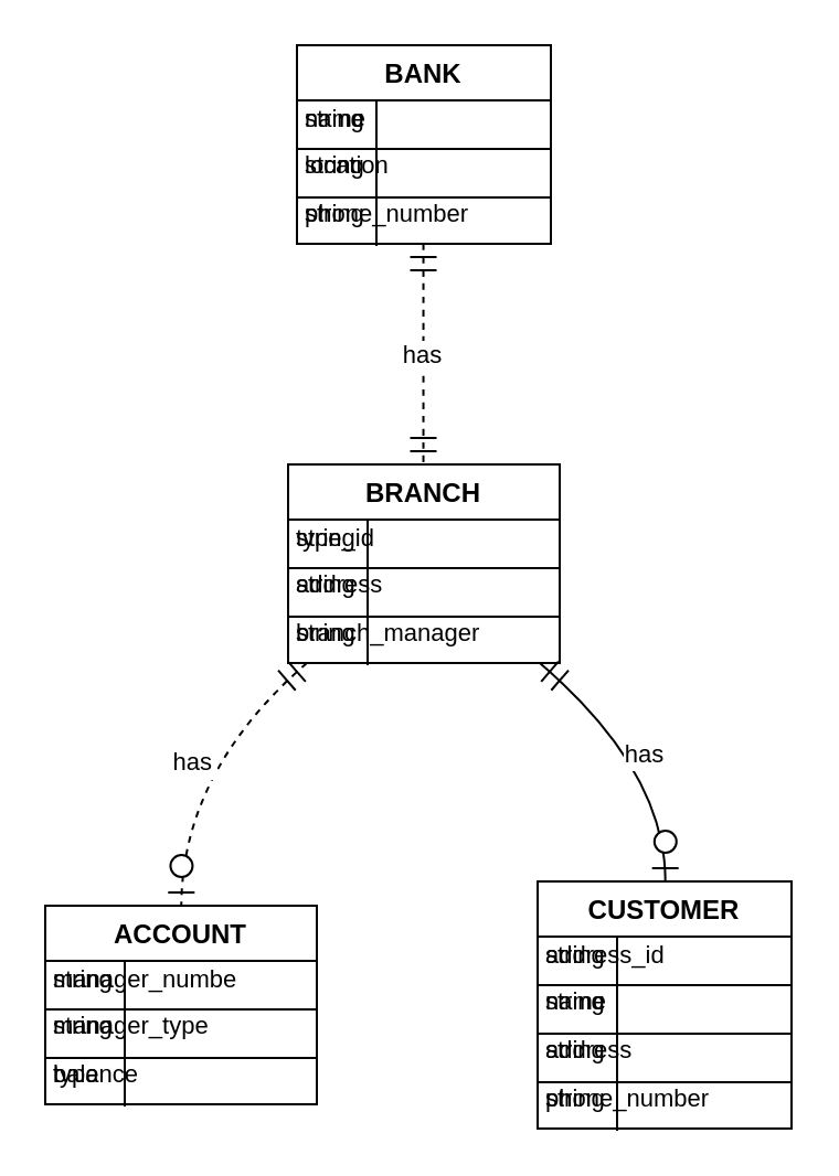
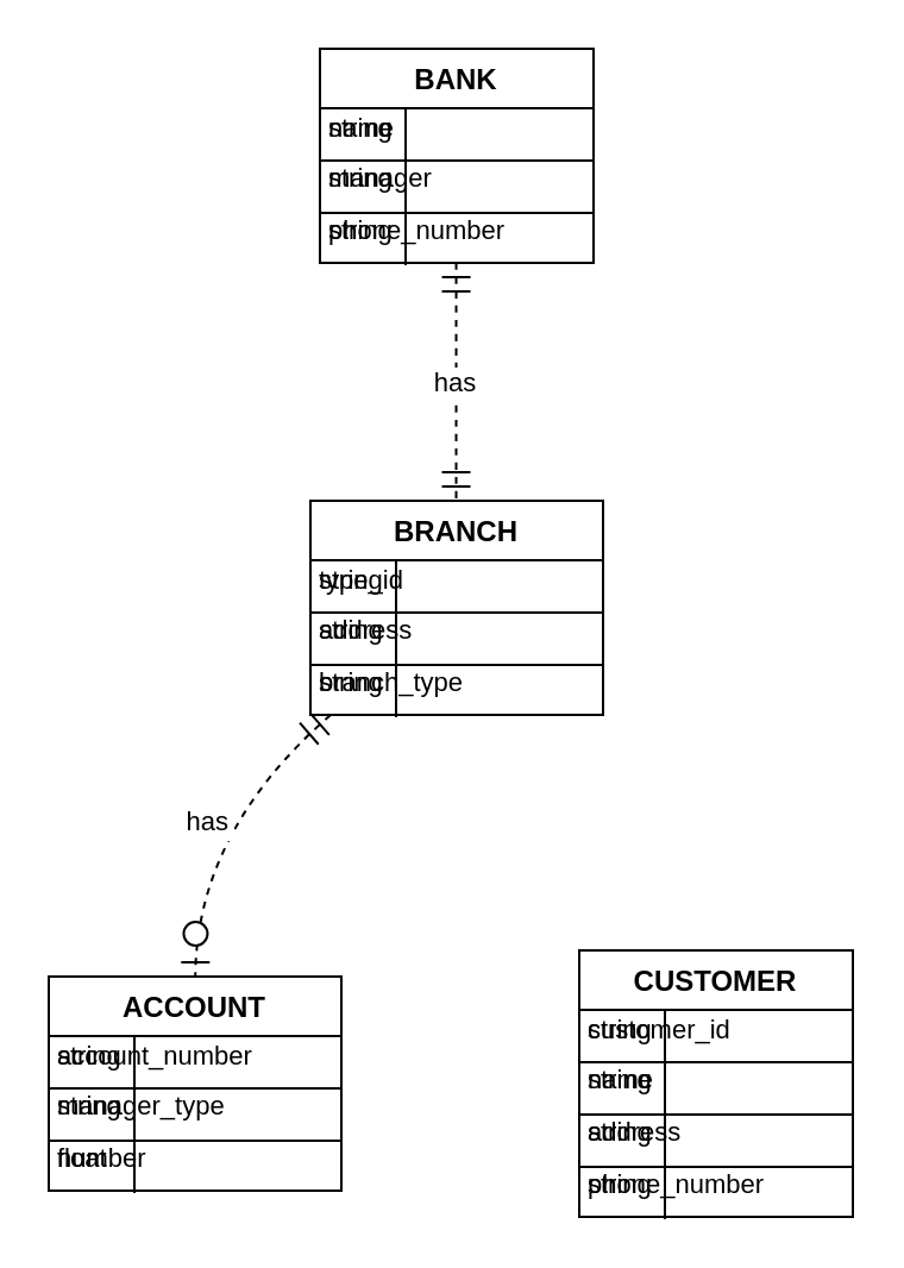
  <mxCell id="0" />
  <mxCell id="1" parent="0" />
  <mxCell id="2" value="BANK" style="shape=table;startSize=25;container=1;collapsible=0;childLayout=tableLayout;fixedRows=1;rowLines=1;fontStyle=1;align=center;resizeLast=1;" vertex="1" parent="1"><mxGeometry x="134" y="20" width="115" height="90" as="geometry" /></mxCell>
  <mxCell id="3" style="shape=tableRow;horizontal=0;startSize=0;swimlaneHead=0;swimlaneBody=0;fillColor=none;collapsible=0;dropTarget=0;points=[[0,0.5],[1,0.5]];portConstraint=eastwest;top=0;left=0;right=0;bottom=0;" vertex="1" parent="2"><mxGeometry y="22" width="115" height="22" as="geometry" /></mxCell>
  <mxCell id="4" value="string" style="shape=partialRectangle;connectable=0;fillColor=none;top=0;left=0;bottom=0;right=0;align=left;spacingLeft=2;overflow=hidden;fontSize=11;" vertex="1" parent="3"><mxGeometry width="36" height="22" as="geometry" /></mxCell>
  <mxCell id="5" value="name" style="shape=partialRectangle;connectable=0;fillColor=none;top=0;left=0;bottom=0;right=0;align=left;spacingLeft=2;overflow=hidden;fontSize=11;" vertex="1" parent="3"><mxGeometry width="79" height="22" as="geometry" /></mxCell>
  <mxCell id="6" style="shape=tableRow;horizontal=0;startSize=0;swimlaneHead=0;swimlaneBody=0;fillColor=none;collapsible=0;dropTarget=0;points=[[0,0.5],[1,0.5]];portConstraint=eastwest;top=0;left=0;right=0;bottom=0;" vertex="1" parent="2"><mxGeometry y="43" width="115" height="22" as="geometry" /></mxCell>
  <mxCell id="7" value="string" style="shape=partialRectangle;connectable=0;fillColor=none;top=0;left=0;bottom=0;right=0;align=left;spacingLeft=2;overflow=hidden;fontSize=11;" vertex="1" parent="6"><mxGeometry width="36" height="22" as="geometry" /></mxCell>
- <mxCell id="8" value="location" style="shape=partialRectangle;connectable=0;fillColor=none;top=0;left=0;bottom=0;right=0;align=left;spacingLeft=2;overflow=hidden;fontSize=11;" vertex="1" parent="6"><mxGeometry width="79" height="22" as="geometry" /></mxCell>
+ <mxCell id="8" value="manager" style="shape=partialRectangle;connectable=0;fillColor=none;top=0;left=0;bottom=0;right=0;align=left;spacingLeft=2;overflow=hidden;fontSize=11;" vertex="1" parent="6"><mxGeometry width="79" height="22" as="geometry" /></mxCell>
  <mxCell id="9" style="shape=tableRow;horizontal=0;startSize=0;swimlaneHead=0;swimlaneBody=0;fillColor=none;collapsible=0;dropTarget=0;points=[[0,0.5],[1,0.5]];portConstraint=eastwest;top=0;left=0;right=0;bottom=0;" vertex="1" parent="2"><mxGeometry y="65" width="115" height="22" as="geometry" /></mxCell>
  <mxCell id="10" value="string" style="shape=partialRectangle;connectable=0;fillColor=none;top=0;left=0;bottom=0;right=0;align=left;spacingLeft=2;overflow=hidden;fontSize=11;" vertex="1" parent="9"><mxGeometry width="36" height="22" as="geometry" /></mxCell>
  <mxCell id="11" value="phone_number" style="shape=partialRectangle;connectable=0;fillColor=none;top=0;left=0;bottom=0;right=0;align=left;spacingLeft=2;overflow=hidden;fontSize=11;" vertex="1" parent="9"><mxGeometry width="79" height="22" as="geometry" /></mxCell>
  <mxCell id="12" value="BRANCH" style="shape=table;startSize=25;container=1;collapsible=0;childLayout=tableLayout;fixedRows=1;rowLines=1;fontStyle=1;align=center;resizeLast=1;" vertex="1" parent="1"><mxGeometry x="130" y="210" width="123" height="90" as="geometry" /></mxCell>
  <mxCell id="13" style="shape=tableRow;horizontal=0;startSize=0;swimlaneHead=0;swimlaneBody=0;fillColor=none;collapsible=0;dropTarget=0;points=[[0,0.5],[1,0.5]];portConstraint=eastwest;top=0;left=0;right=0;bottom=0;" vertex="1" parent="12"><mxGeometry y="22" width="123" height="22" as="geometry" /></mxCell>
  <mxCell id="14" value="string" style="shape=partialRectangle;connectable=0;fillColor=none;top=0;left=0;bottom=0;right=0;align=left;spacingLeft=2;overflow=hidden;fontSize=11;" vertex="1" parent="13"><mxGeometry width="36" height="22" as="geometry" /></mxCell>
  <mxCell id="15" value="type_id" style="shape=partialRectangle;connectable=0;fillColor=none;top=0;left=0;bottom=0;right=0;align=left;spacingLeft=2;overflow=hidden;fontSize=11;" vertex="1" parent="13"><mxGeometry width="87" height="22" as="geometry" /></mxCell>
  <mxCell id="16" style="shape=tableRow;horizontal=0;startSize=0;swimlaneHead=0;swimlaneBody=0;fillColor=none;collapsible=0;dropTarget=0;points=[[0,0.5],[1,0.5]];portConstraint=eastwest;top=0;left=0;right=0;bottom=0;" vertex="1" parent="12"><mxGeometry y="43" width="123" height="22" as="geometry" /></mxCell>
  <mxCell id="17" value="string" style="shape=partialRectangle;connectable=0;fillColor=none;top=0;left=0;bottom=0;right=0;align=left;spacingLeft=2;overflow=hidden;fontSize=11;" vertex="1" parent="16"><mxGeometry width="36" height="22" as="geometry" /></mxCell>
  <mxCell id="18" value="address" style="shape=partialRectangle;connectable=0;fillColor=none;top=0;left=0;bottom=0;right=0;align=left;spacingLeft=2;overflow=hidden;fontSize=11;" vertex="1" parent="16"><mxGeometry width="87" height="22" as="geometry" /></mxCell>
  <mxCell id="19" style="shape=tableRow;horizontal=0;startSize=0;swimlaneHead=0;swimlaneBody=0;fillColor=none;collapsible=0;dropTarget=0;points=[[0,0.5],[1,0.5]];portConstraint=eastwest;top=0;left=0;right=0;bottom=0;" vertex="1" parent="12"><mxGeometry y="65" width="123" height="22" as="geometry" /></mxCell>
  <mxCell id="20" value="string" style="shape=partialRectangle;connectable=0;fillColor=none;top=0;left=0;bottom=0;right=0;align=left;spacingLeft=2;overflow=hidden;fontSize=11;" vertex="1" parent="19"><mxGeometry width="36" height="22" as="geometry" /></mxCell>
- <mxCell id="21" value="branch_manager" style="shape=partialRectangle;connectable=0;fillColor=none;top=0;left=0;bottom=0;right=0;align=left;spacingLeft=2;overflow=hidden;fontSize=11;" vertex="1" parent="19"><mxGeometry width="87" height="22" as="geometry" /></mxCell>
+ <mxCell id="21" value="branch_type" style="shape=partialRectangle;connectable=0;fillColor=none;top=0;left=0;bottom=0;right=0;align=left;spacingLeft=2;overflow=hidden;fontSize=11;" vertex="1" parent="19"><mxGeometry width="87" height="22" as="geometry" /></mxCell>
  <mxCell id="22" value="ACCOUNT" style="shape=table;startSize=25;container=1;collapsible=0;childLayout=tableLayout;fixedRows=1;rowLines=1;fontStyle=1;align=center;resizeLast=1;" vertex="1" parent="1"><mxGeometry x="20" y="410" width="123" height="90" as="geometry" /></mxCell>
  <mxCell id="23" style="shape=tableRow;horizontal=0;startSize=0;swimlaneHead=0;swimlaneBody=0;fillColor=none;collapsible=0;dropTarget=0;points=[[0,0.5],[1,0.5]];portConstraint=eastwest;top=0;left=0;right=0;bottom=0;" vertex="1" parent="22"><mxGeometry y="22" width="123" height="22" as="geometry" /></mxCell>
  <mxCell id="24" value="string" style="shape=partialRectangle;connectable=0;fillColor=none;top=0;left=0;bottom=0;right=0;align=left;spacingLeft=2;overflow=hidden;fontSize=11;" vertex="1" parent="23"><mxGeometry width="36" height="22" as="geometry" /></mxCell>
- <mxCell id="25" value="manager_number" style="shape=partialRectangle;connectable=0;fillColor=none;top=0;left=0;bottom=0;right=0;align=left;spacingLeft=2;overflow=hidden;fontSize=11;" vertex="1" parent="23"><mxGeometry width="87" height="22" as="geometry" /></mxCell>
+ <mxCell id="25" value="account_number" style="shape=partialRectangle;connectable=0;fillColor=none;top=0;left=0;bottom=0;right=0;align=left;spacingLeft=2;overflow=hidden;fontSize=11;" vertex="1" parent="23"><mxGeometry width="87" height="22" as="geometry" /></mxCell>
  <mxCell id="26" style="shape=tableRow;horizontal=0;startSize=0;swimlaneHead=0;swimlaneBody=0;fillColor=none;collapsible=0;dropTarget=0;points=[[0,0.5],[1,0.5]];portConstraint=eastwest;top=0;left=0;right=0;bottom=0;" vertex="1" parent="22"><mxGeometry y="43" width="123" height="22" as="geometry" /></mxCell>
  <mxCell id="27" value="string" style="shape=partialRectangle;connectable=0;fillColor=none;top=0;left=0;bottom=0;right=0;align=left;spacingLeft=2;overflow=hidden;fontSize=11;" vertex="1" parent="26"><mxGeometry width="36" height="22" as="geometry" /></mxCell>
  <mxCell id="28" value="manager_type" style="shape=partialRectangle;connectable=0;fillColor=none;top=0;left=0;bottom=0;right=0;align=left;spacingLeft=2;overflow=hidden;fontSize=11;" vertex="1" parent="26"><mxGeometry width="87" height="22" as="geometry" /></mxCell>
  <mxCell id="29" style="shape=tableRow;horizontal=0;startSize=0;swimlaneHead=0;swimlaneBody=0;fillColor=none;collapsible=0;dropTarget=0;points=[[0,0.5],[1,0.5]];portConstraint=eastwest;top=0;left=0;right=0;bottom=0;" vertex="1" parent="22"><mxGeometry y="65" width="123" height="22" as="geometry" /></mxCell>
- <mxCell id="30" value="type" style="shape=partialRectangle;connectable=0;fillColor=none;top=0;left=0;bottom=0;right=0;align=left;spacingLeft=2;overflow=hidden;fontSize=11;" vertex="1" parent="29"><mxGeometry width="36" height="22" as="geometry" /></mxCell>
- <mxCell id="31" value="balance" style="shape=partialRectangle;connectable=0;fillColor=none;top=0;left=0;bottom=0;right=0;align=left;spacingLeft=2;overflow=hidden;fontSize=11;" vertex="1" parent="29"><mxGeometry width="87" height="22" as="geometry" /></mxCell>
+ <mxCell id="30" value="float" style="shape=partialRectangle;connectable=0;fillColor=none;top=0;left=0;bottom=0;right=0;align=left;spacingLeft=2;overflow=hidden;fontSize=11;" vertex="1" parent="29"><mxGeometry width="36" height="22" as="geometry" /></mxCell>
+ <mxCell id="31" value="number" style="shape=partialRectangle;connectable=0;fillColor=none;top=0;left=0;bottom=0;right=0;align=left;spacingLeft=2;overflow=hidden;fontSize=11;" vertex="1" parent="29"><mxGeometry width="87" height="22" as="geometry" /></mxCell>
  <mxCell id="32" value="CUSTOMER" style="shape=table;startSize=25;container=1;collapsible=0;childLayout=tableLayout;fixedRows=1;rowLines=1;fontStyle=1;align=center;resizeLast=1;" vertex="1" parent="1"><mxGeometry x="243" y="399" width="115" height="112" as="geometry" /></mxCell>
  <mxCell id="33" style="shape=tableRow;horizontal=0;startSize=0;swimlaneHead=0;swimlaneBody=0;fillColor=none;collapsible=0;dropTarget=0;points=[[0,0.5],[1,0.5]];portConstraint=eastwest;top=0;left=0;right=0;bottom=0;" vertex="1" parent="32"><mxGeometry y="22" width="115" height="22" as="geometry" /></mxCell>
  <mxCell id="34" value="string" style="shape=partialRectangle;connectable=0;fillColor=none;top=0;left=0;bottom=0;right=0;align=left;spacingLeft=2;overflow=hidden;fontSize=11;" vertex="1" parent="33"><mxGeometry width="36" height="22" as="geometry" /></mxCell>
- <mxCell id="35" value="address_id" style="shape=partialRectangle;connectable=0;fillColor=none;top=0;left=0;bottom=0;right=0;align=left;spacingLeft=2;overflow=hidden;fontSize=11;" vertex="1" parent="33"><mxGeometry width="79" height="22" as="geometry" /></mxCell>
+ <mxCell id="35" value="customer_id" style="shape=partialRectangle;connectable=0;fillColor=none;top=0;left=0;bottom=0;right=0;align=left;spacingLeft=2;overflow=hidden;fontSize=11;" vertex="1" parent="33"><mxGeometry width="79" height="22" as="geometry" /></mxCell>
  <mxCell id="36" style="shape=tableRow;horizontal=0;startSize=0;swimlaneHead=0;swimlaneBody=0;fillColor=none;collapsible=0;dropTarget=0;points=[[0,0.5],[1,0.5]];portConstraint=eastwest;top=0;left=0;right=0;bottom=0;" vertex="1" parent="32"><mxGeometry y="43" width="115" height="22" as="geometry" /></mxCell>
  <mxCell id="37" value="string" style="shape=partialRectangle;connectable=0;fillColor=none;top=0;left=0;bottom=0;right=0;align=left;spacingLeft=2;overflow=hidden;fontSize=11;" vertex="1" parent="36"><mxGeometry width="36" height="22" as="geometry" /></mxCell>
  <mxCell id="38" value="name" style="shape=partialRectangle;connectable=0;fillColor=none;top=0;left=0;bottom=0;right=0;align=left;spacingLeft=2;overflow=hidden;fontSize=11;" vertex="1" parent="36"><mxGeometry width="79" height="22" as="geometry" /></mxCell>
  <mxCell id="39" style="shape=tableRow;horizontal=0;startSize=0;swimlaneHead=0;swimlaneBody=0;fillColor=none;collapsible=0;dropTarget=0;points=[[0,0.5],[1,0.5]];portConstraint=eastwest;top=0;left=0;right=0;bottom=0;" vertex="1" parent="32"><mxGeometry y="65" width="115" height="22" as="geometry" /></mxCell>
  <mxCell id="40" value="string" style="shape=partialRectangle;connectable=0;fillColor=none;top=0;left=0;bottom=0;right=0;align=left;spacingLeft=2;overflow=hidden;fontSize=11;" vertex="1" parent="39"><mxGeometry width="36" height="22" as="geometry" /></mxCell>
  <mxCell id="41" value="address" style="shape=partialRectangle;connectable=0;fillColor=none;top=0;left=0;bottom=0;right=0;align=left;spacingLeft=2;overflow=hidden;fontSize=11;" vertex="1" parent="39"><mxGeometry width="79" height="22" as="geometry" /></mxCell>
  <mxCell id="42" style="shape=tableRow;horizontal=0;startSize=0;swimlaneHead=0;swimlaneBody=0;fillColor=none;collapsible=0;dropTarget=0;points=[[0,0.5],[1,0.5]];portConstraint=eastwest;top=0;left=0;right=0;bottom=0;" vertex="1" parent="32"><mxGeometry y="87" width="115" height="22" as="geometry" /></mxCell>
  <mxCell id="43" value="string" style="shape=partialRectangle;connectable=0;fillColor=none;top=0;left=0;bottom=0;right=0;align=left;spacingLeft=2;overflow=hidden;fontSize=11;" vertex="1" parent="42"><mxGeometry width="36" height="22" as="geometry" /></mxCell>
  <mxCell id="44" value="phone_number" style="shape=partialRectangle;connectable=0;fillColor=none;top=0;left=0;bottom=0;right=0;align=left;spacingLeft=2;overflow=hidden;fontSize=11;" vertex="1" parent="42"><mxGeometry width="79" height="22" as="geometry" /></mxCell>
  <mxCell id="45" value="has" style="curved=1;startArrow=ERmandOne;startSize=10;endArrow=ERmandOne;endSize=10;exitX=0.498;exitY=0.996;entryX=0.498;entryY=-0.004;dashed=1;" edge="1" parent="1" source="2" target="12"><mxGeometry relative="1" as="geometry"><Array as="points" /></mxGeometry></mxCell>
  <mxCell id="46" value="has" style="curved=1;startArrow=ERmandOne;startSize=10;endArrow=ERzeroToOne;endSize=10;exitX=0.077;exitY=0.991;entryX=0.501;entryY=0.002;dashed=1;" edge="1" parent="1" source="12" target="22"><mxGeometry relative="1" as="geometry"><Array as="points"><mxPoint x="82" y="349" /></Array></mxGeometry></mxCell>
- <mxCell id="47" value="has" style="curved=1;startArrow=ERmandOne;startSize=10;;endArrow=ERzeroToOne;endSize=10;;exitX=0.919;exitY=0.991;entryX=0.503;entryY=0.002;" edge="1" parent="1" source="12" target="32"><mxGeometry relative="1" as="geometry"><Array as="points"><mxPoint x="301" y="349" /></Array></mxGeometry></mxCell>
